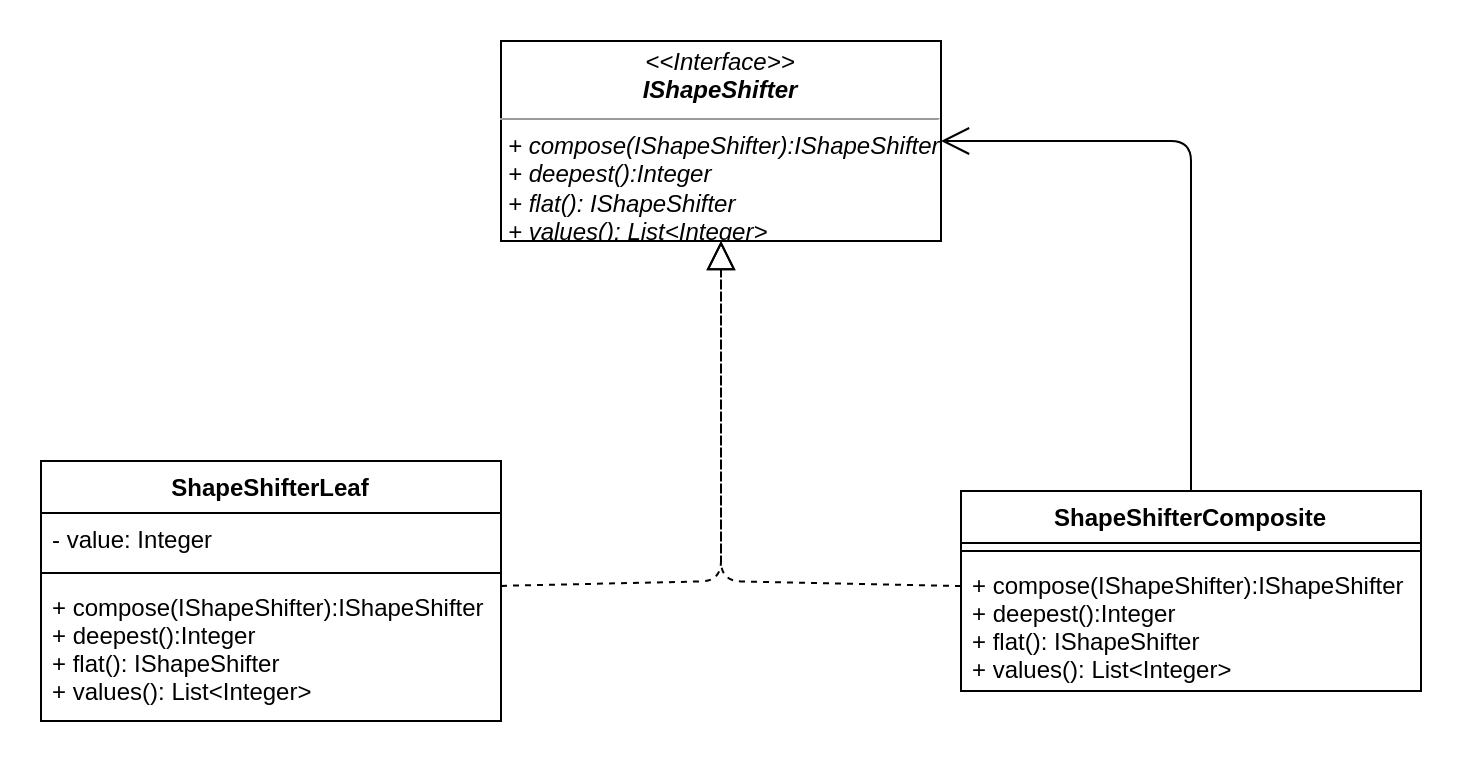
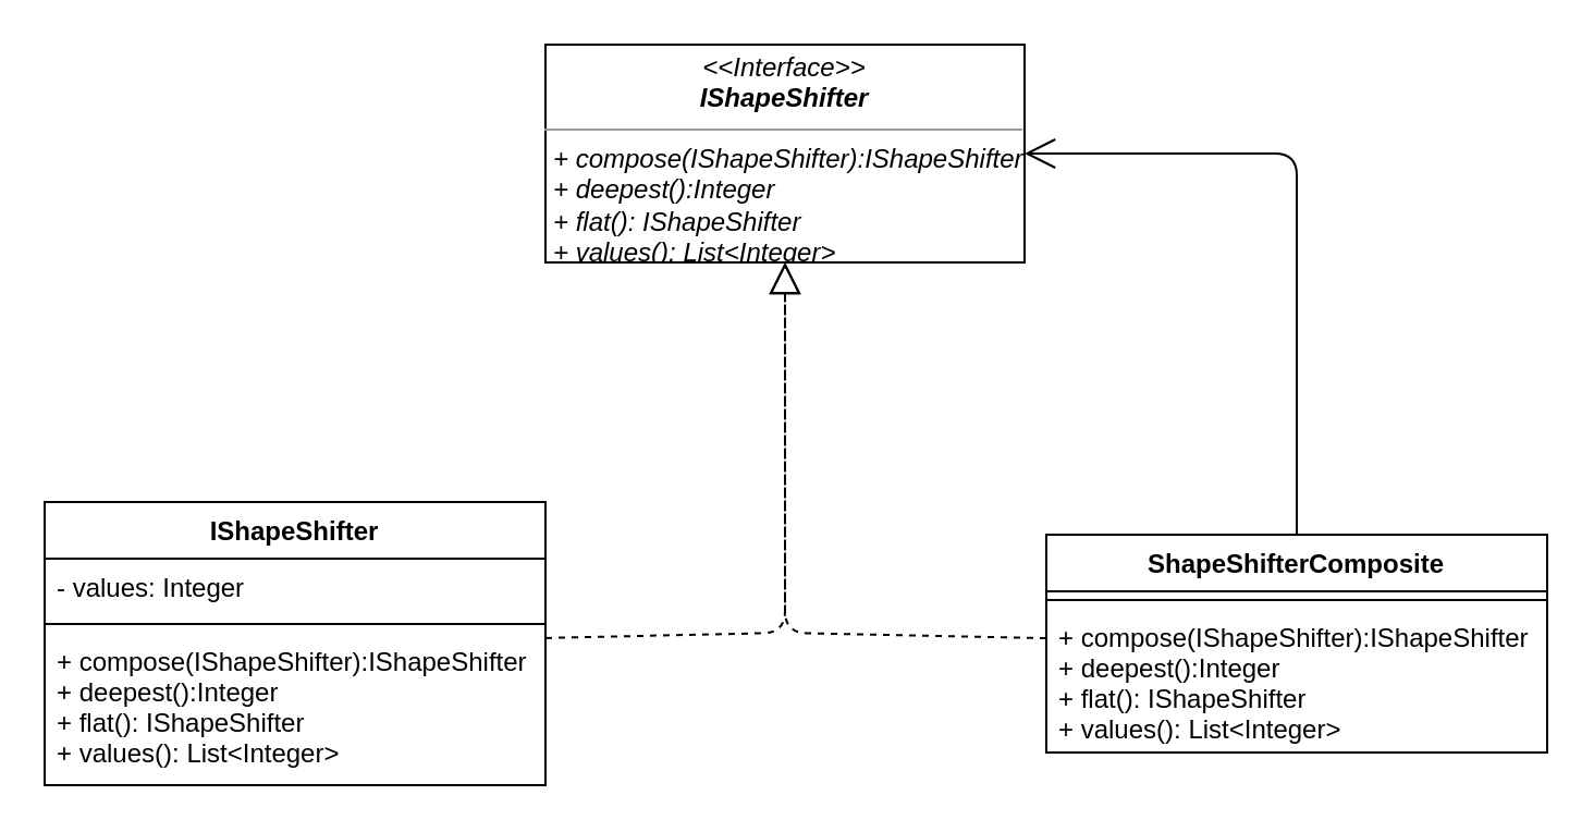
  <mxCell id="0" />
  <mxCell id="1" parent="0" />
  <mxCell id="2" value="&lt;p style=&quot;margin: 0px ; margin-top: 4px ; text-align: center&quot;&gt;&lt;i&gt;&amp;lt;&amp;lt;Interface&amp;gt;&amp;gt;&lt;br&gt;&lt;b&gt;IShapeShifter&lt;/b&gt;&lt;/i&gt;&lt;/p&gt;&lt;hr size=&quot;1&quot;&gt;&lt;p style=&quot;margin: 0px ; margin-left: 4px&quot;&gt;&lt;i&gt;+ compose(IShapeShifter):IShapeShifter&lt;/i&gt;&lt;/p&gt;&lt;p style=&quot;margin: 0px ; margin-left: 4px&quot;&gt;&lt;i&gt;+ deepest():Integer&lt;/i&gt;&lt;/p&gt;&lt;p style=&quot;margin: 0px ; margin-left: 4px&quot;&gt;&lt;i&gt;+ flat(): IShapeShifter&lt;/i&gt;&lt;/p&gt;&lt;p style=&quot;margin: 0px ; margin-left: 4px&quot;&gt;&lt;i&gt;+ values(): List&amp;lt;Integer&amp;gt;&lt;/i&gt;&lt;/p&gt;" style="verticalAlign=top;align=left;overflow=fill;fontSize=12;fontFamily=Helvetica;html=1;" vertex="1" parent="1"><mxGeometry x="250" y="20" width="220" height="100" as="geometry" /></mxCell>
  <mxCell id="3" value="" style="endArrow=block;dashed=1;endFill=0;endSize=12;html=1;" edge="1" parent="1" source="9" target="2"><mxGeometry width="160" relative="1" as="geometry"><mxPoint x="70" y="160" as="sourcePoint" /><mxPoint x="230" y="160" as="targetPoint" /><Array as="points"><mxPoint x="360" y="290" /></Array></mxGeometry></mxCell>
  <mxCell id="4" value="" style="endArrow=block;dashed=1;endFill=0;endSize=12;html=1;" edge="1" parent="1" source="6" target="2"><mxGeometry width="160" relative="1" as="geometry"><mxPoint x="440" y="140" as="sourcePoint" /><mxPoint x="600" y="140" as="targetPoint" /><Array as="points"><mxPoint x="360" y="290" /></Array></mxGeometry></mxCell>
  <mxCell id="5" value="" style="endArrow=open;endFill=1;endSize=12;html=1;" edge="1" parent="1" source="6" target="2"><mxGeometry width="160" relative="1" as="geometry"><mxPoint x="540" y="60" as="sourcePoint" /><mxPoint x="700" y="60" as="targetPoint" /><Array as="points"><mxPoint x="595" y="70" /></Array></mxGeometry></mxCell>
  <mxCell id="6" value="ShapeShifterComposite" style="swimlane;fontStyle=1;align=center;verticalAlign=top;childLayout=stackLayout;horizontal=1;startSize=26;horizontalStack=0;resizeParent=1;resizeParentMax=0;resizeLast=0;collapsible=1;marginBottom=0;" vertex="1" parent="1"><mxGeometry x="480" y="245" width="230" height="100" as="geometry" /></mxCell>
  <mxCell id="7" value="" style="line;strokeWidth=1;fillColor=none;align=left;verticalAlign=middle;spacingTop=-1;spacingLeft=3;spacingRight=3;rotatable=0;labelPosition=right;points=[];portConstraint=eastwest;" vertex="1" parent="6"><mxGeometry y="26" width="230" height="8" as="geometry" /></mxCell>
  <mxCell id="8" value="+ compose(IShapeShifter):IShapeShifter&#10;+ deepest():Integer&#10;+ flat(): IShapeShifter&#10;+ values(): List&lt;Integer&gt;" style="text;strokeColor=none;fillColor=none;align=left;verticalAlign=top;spacingLeft=4;spacingRight=4;overflow=hidden;rotatable=0;points=[[0,0.5],[1,0.5]];portConstraint=eastwest;" vertex="1" parent="6"><mxGeometry y="34" width="230" height="66" as="geometry" /></mxCell>
- <mxCell id="9" value="ShapeShifterLeaf" style="swimlane;fontStyle=1;align=center;verticalAlign=top;childLayout=stackLayout;horizontal=1;startSize=26;horizontalStack=0;resizeParent=1;resizeParentMax=0;resizeLast=0;collapsible=1;marginBottom=0;" vertex="1" parent="1"><mxGeometry x="20" y="230" width="230" height="130" as="geometry" /></mxCell>
- <mxCell id="10" value="- value: Integer" style="text;strokeColor=none;fillColor=none;align=left;verticalAlign=top;spacingLeft=4;spacingRight=4;overflow=hidden;rotatable=0;points=[[0,0.5],[1,0.5]];portConstraint=eastwest;" vertex="1" parent="9"><mxGeometry y="26" width="230" height="26" as="geometry" /></mxCell>
+ <mxCell id="9" value="IShapeShifter" style="swimlane;fontStyle=1;align=center;verticalAlign=top;childLayout=stackLayout;horizontal=1;startSize=26;horizontalStack=0;resizeParent=1;resizeParentMax=0;resizeLast=0;collapsible=1;marginBottom=0;" vertex="1" parent="1"><mxGeometry x="20" y="230" width="230" height="130" as="geometry" /></mxCell>
+ <mxCell id="10" value="- values: Integer" style="text;strokeColor=none;fillColor=none;align=left;verticalAlign=top;spacingLeft=4;spacingRight=4;overflow=hidden;rotatable=0;points=[[0,0.5],[1,0.5]];portConstraint=eastwest;" vertex="1" parent="9"><mxGeometry y="26" width="230" height="26" as="geometry" /></mxCell>
  <mxCell id="11" value="" style="line;strokeWidth=1;fillColor=none;align=left;verticalAlign=middle;spacingTop=-1;spacingLeft=3;spacingRight=3;rotatable=0;labelPosition=right;points=[];portConstraint=eastwest;" vertex="1" parent="9"><mxGeometry y="52" width="230" height="8" as="geometry" /></mxCell>
  <mxCell id="12" value="+ compose(IShapeShifter):IShapeShifter&#10;+ deepest():Integer&#10;+ flat(): IShapeShifter&#10;+ values(): List&lt;Integer&gt;" style="text;strokeColor=none;fillColor=none;align=left;verticalAlign=top;spacingLeft=4;spacingRight=4;overflow=hidden;rotatable=0;points=[[0,0.5],[1,0.5]];portConstraint=eastwest;" vertex="1" parent="9"><mxGeometry y="60" width="230" height="70" as="geometry" /></mxCell>
